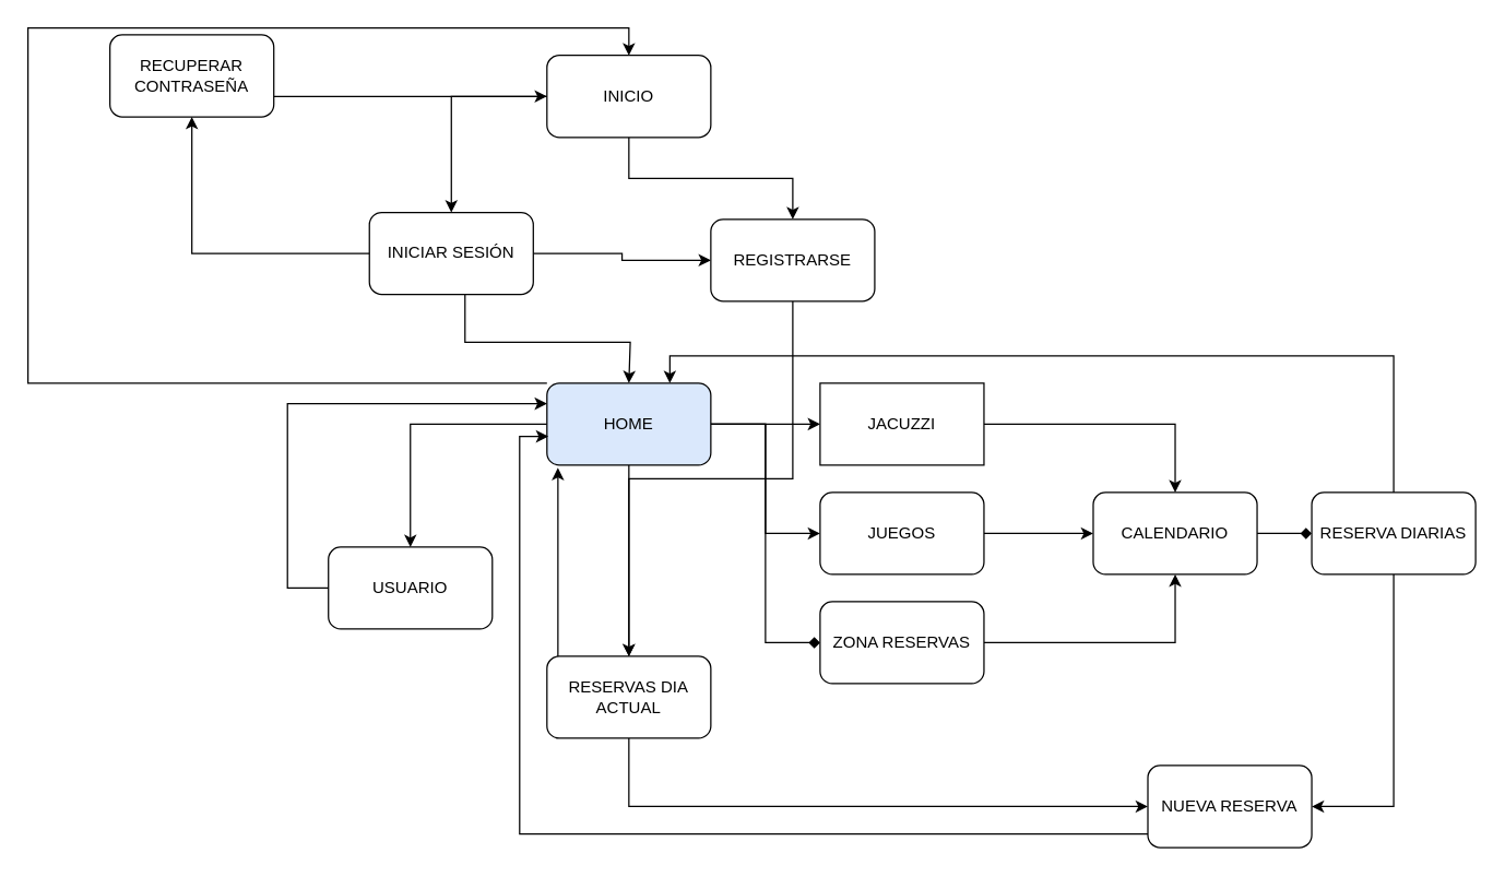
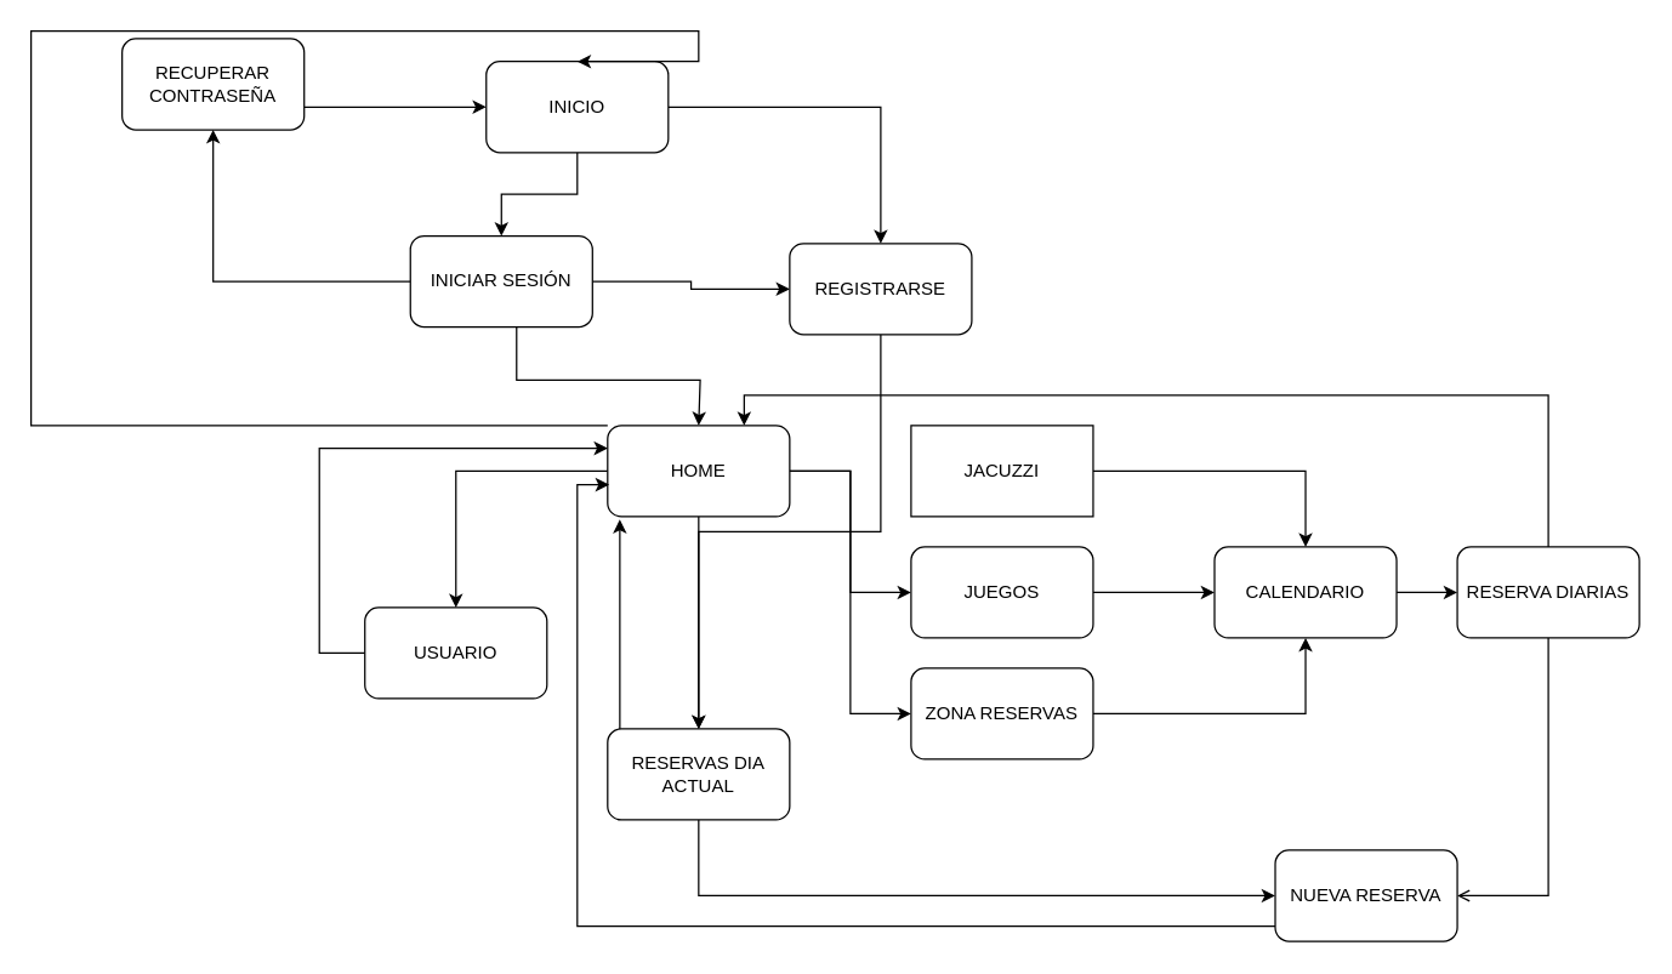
  <mxCell id="0" />
  <mxCell id="1" parent="0" />
  <mxCell id="2" style="edgeStyle=orthogonalEdgeStyle;rounded=0;orthogonalLoop=1;jettySize=auto;html=1;" edge="1" parent="1" source="4" target="8"><mxGeometry relative="1" as="geometry" /></mxCell>
  <mxCell id="3" style="edgeStyle=orthogonalEdgeStyle;rounded=0;orthogonalLoop=1;jettySize=auto;html=1;entryX=0.5;entryY=0;entryDx=0;entryDy=0;" edge="1" parent="1" source="4" target="10"><mxGeometry relative="1" as="geometry" /></mxCell>
- <mxCell id="4" value="INICIO" style="rounded=1;whiteSpace=wrap;html=1;" vertex="1" parent="1"><mxGeometry x="400" y="40" width="120" height="60" as="geometry" /></mxCell>
+ <mxCell id="4" value="INICIO" style="rounded=1;whiteSpace=wrap;html=1;" vertex="1" parent="1"><mxGeometry x="320" y="40" width="120" height="60" as="geometry" /></mxCell>
  <mxCell id="5" style="edgeStyle=orthogonalEdgeStyle;rounded=0;orthogonalLoop=1;jettySize=auto;html=1;" edge="1" parent="1" source="8"><mxGeometry relative="1" as="geometry"><mxPoint x="460" y="280" as="targetPoint" /><Array as="points"><mxPoint x="340" y="250" /><mxPoint x="461" y="250" /></Array></mxGeometry></mxCell>
  <mxCell id="6" style="edgeStyle=orthogonalEdgeStyle;rounded=0;orthogonalLoop=1;jettySize=auto;html=1;entryX=0;entryY=0.5;entryDx=0;entryDy=0;" edge="1" parent="1" source="8" target="10"><mxGeometry relative="1" as="geometry" /></mxCell>
  <mxCell id="7" value="" style="edgeStyle=orthogonalEdgeStyle;rounded=0;orthogonalLoop=1;jettySize=auto;html=1;" edge="1" parent="1" source="8" target="19"><mxGeometry relative="1" as="geometry" /></mxCell>
  <mxCell id="8" value="INICIAR SESIÓN" style="rounded=1;whiteSpace=wrap;html=1;" vertex="1" parent="1"><mxGeometry x="270" y="155" width="120" height="60" as="geometry" /></mxCell>
  <mxCell id="9" style="edgeStyle=orthogonalEdgeStyle;rounded=0;orthogonalLoop=1;jettySize=auto;html=1;" edge="1" parent="1" source="10" target="31"><mxGeometry relative="1" as="geometry" /></mxCell>
  <mxCell id="10" value="REGISTRARSE" style="rounded=1;whiteSpace=wrap;html=1;" vertex="1" parent="1"><mxGeometry x="520" y="160" width="120" height="60" as="geometry" /></mxCell>
- <mxCell id="11" style="edgeStyle=orthogonalEdgeStyle;rounded=0;orthogonalLoop=1;jettySize=auto;html=1;entryX=0;entryY=0.5;entryDx=0;entryDy=0;" edge="1" parent="1" source="17" target="25"><mxGeometry relative="1" as="geometry" /></mxCell>
  <mxCell id="12" style="edgeStyle=orthogonalEdgeStyle;rounded=0;orthogonalLoop=1;jettySize=auto;html=1;entryX=0;entryY=0.5;entryDx=0;entryDy=0;" edge="1" parent="1" source="17" target="27"><mxGeometry relative="1" as="geometry" /></mxCell>
- <mxCell id="13" style="edgeStyle=orthogonalEdgeStyle;rounded=0;orthogonalLoop=1;jettySize=auto;html=1;entryX=0;entryY=0.5;entryDx=0;entryDy=0;endArrow=diamond;" edge="1" parent="1" source="17" target="29"><mxGeometry relative="1" as="geometry" /></mxCell>
+ <mxCell id="13" style="edgeStyle=orthogonalEdgeStyle;rounded=0;orthogonalLoop=1;jettySize=auto;html=1;entryX=0;entryY=0.5;entryDx=0;entryDy=0;" edge="1" parent="1" source="17" target="29"><mxGeometry relative="1" as="geometry" /></mxCell>
  <mxCell id="14" style="edgeStyle=orthogonalEdgeStyle;rounded=0;orthogonalLoop=1;jettySize=auto;html=1;entryX=0.5;entryY=0;entryDx=0;entryDy=0;" edge="1" parent="1" source="17" target="21"><mxGeometry relative="1" as="geometry" /></mxCell>
  <mxCell id="15" style="edgeStyle=orthogonalEdgeStyle;rounded=0;orthogonalLoop=1;jettySize=auto;html=1;" edge="1" parent="1" source="17" target="31"><mxGeometry relative="1" as="geometry" /></mxCell>
  <mxCell id="16" style="edgeStyle=orthogonalEdgeStyle;rounded=0;orthogonalLoop=1;jettySize=auto;html=1;entryX=0.5;entryY=0;entryDx=0;entryDy=0;" edge="1" parent="1" source="17" target="4"><mxGeometry relative="1" as="geometry"><mxPoint x="10" y="-90" as="targetPoint" /><Array as="points"><mxPoint x="20" y="280" /><mxPoint x="20" y="20" /><mxPoint x="460" y="20" /></Array></mxGeometry></mxCell>
- <mxCell id="17" value="HOME" style="rounded=1;whiteSpace=wrap;html=1;fillColor=#dae8fc;" vertex="1" parent="1"><mxGeometry x="400" y="280" width="120" height="60" as="geometry" /></mxCell>
+ <mxCell id="17" value="HOME" style="rounded=1;whiteSpace=wrap;html=1;" vertex="1" parent="1"><mxGeometry x="400" y="280" width="120" height="60" as="geometry" /></mxCell>
  <mxCell id="18" style="edgeStyle=orthogonalEdgeStyle;rounded=0;orthogonalLoop=1;jettySize=auto;html=1;entryX=0;entryY=0.5;entryDx=0;entryDy=0;" edge="1" parent="1" source="19" target="4"><mxGeometry relative="1" as="geometry"><Array as="points"><mxPoint x="140" y="70" /></Array></mxGeometry></mxCell>
  <mxCell id="19" value="RECUPERAR&lt;br&gt;CONTRASEÑA" style="rounded=1;whiteSpace=wrap;html=1;" vertex="1" parent="1"><mxGeometry x="80" y="25" width="120" height="60" as="geometry" /></mxCell>
  <mxCell id="20" style="edgeStyle=orthogonalEdgeStyle;rounded=0;orthogonalLoop=1;jettySize=auto;html=1;entryX=0;entryY=0.25;entryDx=0;entryDy=0;" edge="1" parent="1" source="21" target="17"><mxGeometry relative="1" as="geometry"><Array as="points"><mxPoint x="210" y="430" /><mxPoint x="210" y="295" /></Array></mxGeometry></mxCell>
  <mxCell id="21" value="USUARIO" style="rounded=1;whiteSpace=wrap;html=1;" vertex="1" parent="1"><mxGeometry x="240" y="400" width="120" height="60" as="geometry" /></mxCell>
- <mxCell id="22" value="" style="edgeStyle=orthogonalEdgeStyle;rounded=0;orthogonalLoop=1;jettySize=auto;html=1;endArrow=diamond;" edge="1" parent="1" source="23" target="34"><mxGeometry relative="1" as="geometry" /></mxCell>
+ <mxCell id="22" value="" style="edgeStyle=orthogonalEdgeStyle;rounded=0;orthogonalLoop=1;jettySize=auto;html=1;" edge="1" parent="1" source="23" target="34"><mxGeometry relative="1" as="geometry" /></mxCell>
  <mxCell id="23" value="CALENDARIO" style="rounded=1;whiteSpace=wrap;html=1;" vertex="1" parent="1"><mxGeometry x="800" y="360" width="120" height="60" as="geometry" /></mxCell>
  <mxCell id="24" style="edgeStyle=orthogonalEdgeStyle;rounded=0;orthogonalLoop=1;jettySize=auto;html=1;entryX=0.5;entryY=0;entryDx=0;entryDy=0;" edge="1" parent="1" source="25" target="23"><mxGeometry relative="1" as="geometry" /></mxCell>
  <mxCell id="25" value="JACUZZI" style="whiteSpace=wrap;html=1;rounded=0;" vertex="1" parent="1"><mxGeometry x="600" y="280" width="120" height="60" as="geometry" /></mxCell>
  <mxCell id="26" value="" style="edgeStyle=orthogonalEdgeStyle;rounded=0;orthogonalLoop=1;jettySize=auto;html=1;" edge="1" parent="1" source="27" target="23"><mxGeometry relative="1" as="geometry" /></mxCell>
  <mxCell id="27" value="JUEGOS" style="rounded=1;whiteSpace=wrap;html=1;" vertex="1" parent="1"><mxGeometry x="600" y="360" width="120" height="60" as="geometry" /></mxCell>
  <mxCell id="28" style="edgeStyle=orthogonalEdgeStyle;rounded=0;orthogonalLoop=1;jettySize=auto;html=1;entryX=0.5;entryY=1;entryDx=0;entryDy=0;" edge="1" parent="1" source="29" target="23"><mxGeometry relative="1" as="geometry" /></mxCell>
  <mxCell id="29" value="ZONA RESERVAS" style="rounded=1;whiteSpace=wrap;html=1;" vertex="1" parent="1"><mxGeometry x="600" y="440" width="120" height="60" as="geometry" /></mxCell>
  <mxCell id="30" style="edgeStyle=orthogonalEdgeStyle;rounded=0;orthogonalLoop=1;jettySize=auto;html=1;entryX=0;entryY=0.5;entryDx=0;entryDy=0;" edge="1" parent="1" source="31" target="37"><mxGeometry relative="1" as="geometry"><Array as="points"><mxPoint x="460" y="590" /></Array></mxGeometry></mxCell>
  <mxCell id="31" value="RESERVAS DIA ACTUAL" style="rounded=1;whiteSpace=wrap;html=1;" vertex="1" parent="1"><mxGeometry x="400" y="480" width="120" height="60" as="geometry" /></mxCell>
  <mxCell id="32" style="edgeStyle=orthogonalEdgeStyle;rounded=0;orthogonalLoop=1;jettySize=auto;html=1;entryX=0.75;entryY=0;entryDx=0;entryDy=0;" edge="1" parent="1" source="34" target="17"><mxGeometry relative="1" as="geometry"><Array as="points"><mxPoint x="1020" y="260" /><mxPoint x="490" y="260" /></Array></mxGeometry></mxCell>
- <mxCell id="33" style="edgeStyle=orthogonalEdgeStyle;rounded=0;orthogonalLoop=1;jettySize=auto;html=1;entryX=1;entryY=0.5;entryDx=0;entryDy=0;" edge="1" parent="1" source="34" target="37"><mxGeometry relative="1" as="geometry" /></mxCell>
+ <mxCell id="33" style="edgeStyle=orthogonalEdgeStyle;rounded=0;orthogonalLoop=1;jettySize=auto;html=1;entryX=1;entryY=0.5;entryDx=0;entryDy=0;endArrow=open;" edge="1" parent="1" source="34" target="37"><mxGeometry relative="1" as="geometry" /></mxCell>
  <mxCell id="34" value="RESERVA DIARIAS" style="rounded=1;whiteSpace=wrap;html=1;" vertex="1" parent="1"><mxGeometry x="960" y="360" width="120" height="60" as="geometry" /></mxCell>
  <mxCell id="35" style="edgeStyle=orthogonalEdgeStyle;rounded=0;orthogonalLoop=1;jettySize=auto;html=1;entryX=0.067;entryY=1.033;entryDx=0;entryDy=0;entryPerimeter=0;" edge="1" parent="1" source="31" target="17"><mxGeometry relative="1" as="geometry"><Array as="points"><mxPoint x="430" y="500" /><mxPoint x="430" y="500" /></Array></mxGeometry></mxCell>
  <mxCell id="36" style="edgeStyle=orthogonalEdgeStyle;rounded=0;orthogonalLoop=1;jettySize=auto;html=1;entryX=0.008;entryY=0.65;entryDx=0;entryDy=0;entryPerimeter=0;" edge="1" parent="1" source="37" target="17"><mxGeometry relative="1" as="geometry"><mxPoint x="370" y="320" as="targetPoint" /><Array as="points"><mxPoint x="380" y="610" /><mxPoint x="380" y="319" /></Array></mxGeometry></mxCell>
  <mxCell id="37" value="NUEVA RESERVA" style="rounded=1;whiteSpace=wrap;html=1;" vertex="1" parent="1"><mxGeometry x="840" y="560" width="120" height="60" as="geometry" /></mxCell>
